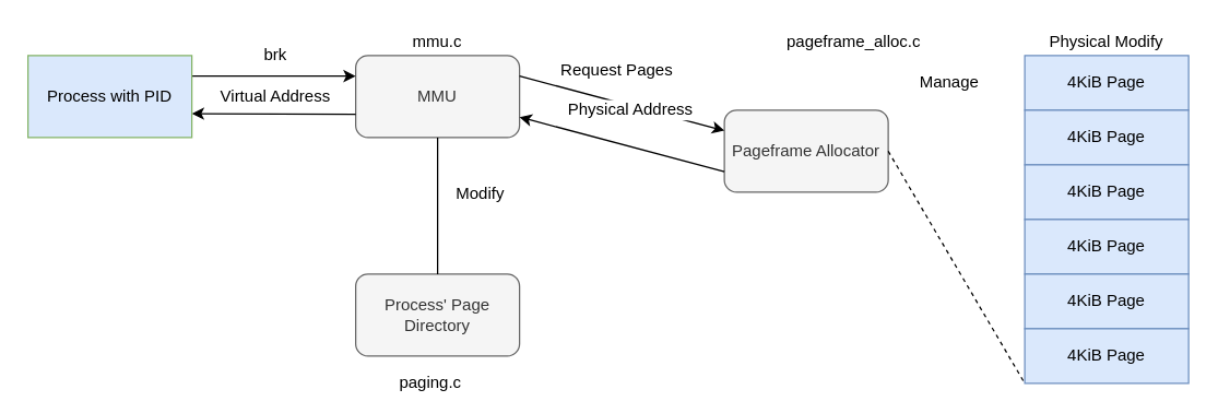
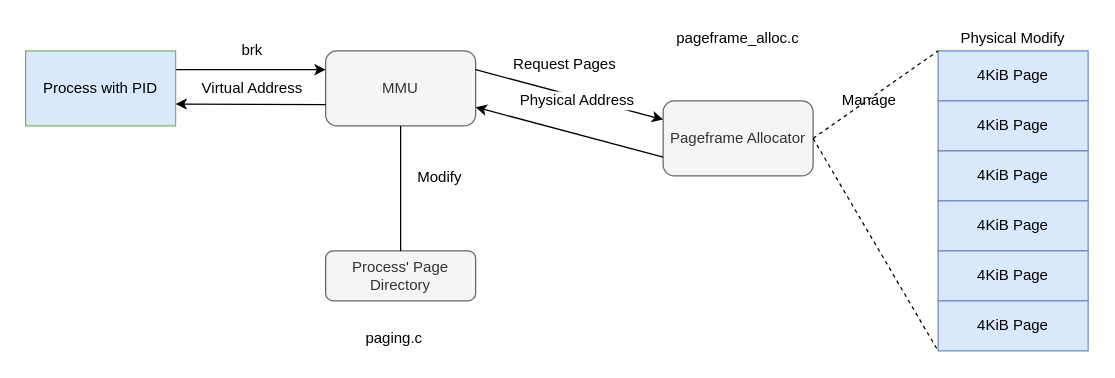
  <mxCell id="0" />
  <mxCell id="1" parent="0" />
  <mxCell id="2" value="MMU" style="rounded=1;whiteSpace=wrap;html=1;fillColor=#f5f5f5;strokeColor=#666666;fontColor=#333333;" parent="1" vertex="1"><mxGeometry x="260" y="40" width="120" height="60" as="geometry" /></mxCell>
  <mxCell id="3" value="Pageframe Allocator" style="rounded=1;whiteSpace=wrap;html=1;fillColor=#f5f5f5;strokeColor=#666666;fontColor=#333333;" parent="1" vertex="1"><mxGeometry x="530" y="80" width="120" height="60" as="geometry" /></mxCell>
- <mxCell id="4" value="&lt;div&gt;Process' Page Directory&lt;br&gt;&lt;/div&gt;" style="rounded=1;whiteSpace=wrap;html=1;fillColor=#f5f5f5;strokeColor=#666666;fontColor=#333333;" parent="1" vertex="1"><mxGeometry x="260" y="200" width="120" height="60" as="geometry" /></mxCell>
+ <mxCell id="4" value="&lt;div&gt;Process' Page Directory&lt;br&gt;&lt;/div&gt;" style="rounded=1;whiteSpace=wrap;html=1;fillColor=#f5f5f5;strokeColor=#666666;fontColor=#333333;" parent="1" vertex="1"><mxGeometry x="260" y="200" width="120" height="40" as="geometry" /></mxCell>
  <mxCell id="5" value="" style="endArrow=classic;html=1;entryX=0;entryY=0.25;entryDx=0;entryDy=0;" parent="1" target="2" edge="1"><mxGeometry width="50" height="50" relative="1" as="geometry"><mxPoint x="140" y="55" as="sourcePoint" /><mxPoint x="130" y="280" as="targetPoint" /></mxGeometry></mxCell>
  <mxCell id="6" value="&lt;div&gt;brk&lt;/div&gt;" style="text;html=1;align=center;verticalAlign=middle;resizable=0;points=[];labelBackgroundColor=#ffffff;" parent="5" vertex="1" connectable="0"><mxGeometry x="-0.2" y="-2" relative="1" as="geometry"><mxPoint x="12" y="-17" as="offset" /></mxGeometry></mxCell>
  <mxCell id="7" value="" style="endArrow=classic;html=1;entryX=0;entryY=0.25;entryDx=0;entryDy=0;exitX=1;exitY=0.25;exitDx=0;exitDy=0;" parent="1" source="2" target="3" edge="1"><mxGeometry width="50" height="50" relative="1" as="geometry"><mxPoint x="80" y="330" as="sourcePoint" /><mxPoint x="130" y="280" as="targetPoint" /></mxGeometry></mxCell>
  <mxCell id="8" value="Request Pages" style="text;html=1;align=center;verticalAlign=middle;resizable=0;points=[];labelBackgroundColor=#ffffff;" parent="7" vertex="1" connectable="0"><mxGeometry x="-0.455" y="1" relative="1" as="geometry"><mxPoint x="30" y="-14" as="offset" /></mxGeometry></mxCell>
  <mxCell id="9" value="" style="endArrow=classic;html=1;entryX=1;entryY=0.75;entryDx=0;entryDy=0;exitX=0;exitY=0.75;exitDx=0;exitDy=0;" parent="1" source="3" target="2" edge="1"><mxGeometry width="50" height="50" relative="1" as="geometry"><mxPoint x="80" y="330" as="sourcePoint" /><mxPoint x="130" y="280" as="targetPoint" /></mxGeometry></mxCell>
  <mxCell id="10" value="Physical Address" style="text;html=1;align=center;verticalAlign=middle;resizable=0;points=[];labelBackgroundColor=#ffffff;" parent="9" vertex="1" connectable="0"><mxGeometry x="0.507" y="-2" relative="1" as="geometry"><mxPoint x="43" y="-13" as="offset" /></mxGeometry></mxCell>
  <mxCell id="11" value="" style="endArrow=none;html=1;entryX=0.5;entryY=0;entryDx=0;entryDy=0;exitX=0.5;exitY=1;exitDx=0;exitDy=0;" parent="1" source="2" target="4" edge="1"><mxGeometry width="50" height="50" relative="1" as="geometry"><mxPoint x="80" y="330" as="sourcePoint" /><mxPoint x="130" y="280" as="targetPoint" /></mxGeometry></mxCell>
  <mxCell id="12" value="Modify" style="text;html=1;align=center;verticalAlign=middle;resizable=0;points=[];labelBackgroundColor=#ffffff;" parent="11" vertex="1" connectable="0"><mxGeometry x="-0.34" y="-3" relative="1" as="geometry"><mxPoint x="33" y="7" as="offset" /></mxGeometry></mxCell>
  <mxCell id="13" value="" style="endArrow=classic;html=1;entryX=0.75;entryY=0;entryDx=0;entryDy=0;" parent="1" edge="1"><mxGeometry width="50" height="50" relative="1" as="geometry"><mxPoint x="260" y="83" as="sourcePoint" /><mxPoint x="140" y="82.5" as="targetPoint" /></mxGeometry></mxCell>
  <mxCell id="14" value="Virtual Address" style="text;html=1;align=center;verticalAlign=middle;resizable=0;points=[];labelBackgroundColor=#ffffff;" parent="13" vertex="1" connectable="0"><mxGeometry x="-0.517" relative="1" as="geometry"><mxPoint x="-31" y="-12.88" as="offset" /></mxGeometry></mxCell>
  <mxCell id="15" value="Process with PID" style="rounded=0;whiteSpace=wrap;html=1;fillColor=#dae8fc;strokeColor=#82b366;" parent="1" vertex="1"><mxGeometry x="20" y="40" width="120" height="60" as="geometry" /></mxCell>
  <mxCell id="16" value="4KiB Page" style="rounded=0;whiteSpace=wrap;html=1;fillColor=#dae8fc;strokeColor=#6c8ebf;" parent="1" vertex="1"><mxGeometry x="750" y="40" width="120" height="40" as="geometry" /></mxCell>
  <mxCell id="17" value="4KiB Page" style="rounded=0;whiteSpace=wrap;html=1;fillColor=#dae8fc;strokeColor=#6c8ebf;" parent="1" vertex="1"><mxGeometry x="750" y="80" width="120" height="40" as="geometry" /></mxCell>
  <mxCell id="18" value="4KiB Page" style="rounded=0;whiteSpace=wrap;html=1;fillColor=#dae8fc;strokeColor=#6c8ebf;" parent="1" vertex="1"><mxGeometry x="750" y="120" width="120" height="40" as="geometry" /></mxCell>
  <mxCell id="19" value="4KiB Page" style="rounded=0;whiteSpace=wrap;html=1;fillColor=#dae8fc;strokeColor=#6c8ebf;" parent="1" vertex="1"><mxGeometry x="750" y="160" width="120" height="40" as="geometry" /></mxCell>
  <mxCell id="20" value="4KiB Page" style="rounded=0;whiteSpace=wrap;html=1;fillColor=#dae8fc;strokeColor=#6c8ebf;" parent="1" vertex="1"><mxGeometry x="750" y="200" width="120" height="40" as="geometry" /></mxCell>
  <mxCell id="21" value="4KiB Page" style="rounded=0;whiteSpace=wrap;html=1;fillColor=#dae8fc;strokeColor=#6c8ebf;" parent="1" vertex="1"><mxGeometry x="750" y="240" width="120" height="40" as="geometry" /></mxCell>
  <mxCell id="22" value="Physical Modify" style="text;html=1;strokeColor=none;fillColor=none;align=center;verticalAlign=middle;whiteSpace=wrap;rounded=0;" parent="1" vertex="1"><mxGeometry x="750" y="20" width="120" height="20" as="geometry" /></mxCell>
+ <mxCell id="23" value="" style="endArrow=none;dashed=1;html=1;entryX=0;entryY=1;entryDx=0;entryDy=0;exitX=1;exitY=0.5;exitDx=0;exitDy=0;" parent="1" source="3" target="22" edge="1"><mxGeometry width="50" height="50" relative="1" as="geometry"><mxPoint x="350" y="350" as="sourcePoint" /><mxPoint x="400" y="300" as="targetPoint" /></mxGeometry></mxCell>
  <mxCell id="24" value="" style="endArrow=none;dashed=1;html=1;entryX=0;entryY=1;entryDx=0;entryDy=0;exitX=1;exitY=0.5;exitDx=0;exitDy=0;" parent="1" source="3" target="21" edge="1"><mxGeometry width="50" height="50" relative="1" as="geometry"><mxPoint x="350" y="350" as="sourcePoint" /><mxPoint x="400" y="300" as="targetPoint" /></mxGeometry></mxCell>
- <mxCell id="25" value="Manage" style="text;html=1;strokeColor=none;fillColor=none;align=center;verticalAlign=middle;whiteSpace=wrap;rounded=0;" parent="1" vertex="1"><mxGeometry x="670" y="50" width="50" height="20" as="geometry" /></mxCell>
- <mxCell id="26" value="paging.c" style="text;html=1;strokeColor=none;fillColor=none;align=center;verticalAlign=middle;whiteSpace=wrap;rounded=0;" vertex="1" parent="1"><mxGeometry x="290" y="270" width="50" height="20" as="geometry" /></mxCell>
- <mxCell id="27" value="mmu.c" style="text;html=1;strokeColor=none;fillColor=none;align=center;verticalAlign=middle;whiteSpace=wrap;rounded=0;" vertex="1" parent="1"><mxGeometry x="300" y="20" width="40" height="20" as="geometry" /></mxCell>
- <mxCell id="28" value="pageframe_alloc.c" style="text;html=1;strokeColor=none;fillColor=none;align=center;verticalAlign=middle;whiteSpace=wrap;rounded=0;" vertex="1" parent="1"><mxGeometry x="575" y="20" width="100" height="20" as="geometry" /></mxCell>
+ <mxCell id="25" value="Manage" style="text;html=1;strokeColor=none;fillColor=none;align=center;verticalAlign=middle;whiteSpace=wrap;rounded=0;" parent="1" vertex="1"><mxGeometry x="670" y="70" width="50" height="20" as="geometry" /></mxCell>
+ <mxCell id="26" value="paging.c" style="text;html=1;strokeColor=none;fillColor=none;align=center;verticalAlign=middle;whiteSpace=wrap;rounded=0;" vertex="1" parent="1"><mxGeometry x="290" y="260" width="50" height="20" as="geometry" /></mxCell>
+ <mxCell id="28" value="pageframe_alloc.c" style="text;html=1;strokeColor=none;fillColor=none;align=center;verticalAlign=middle;whiteSpace=wrap;rounded=0;" vertex="1" parent="1"><mxGeometry x="540" y="20" width="100" height="20" as="geometry" /></mxCell>
